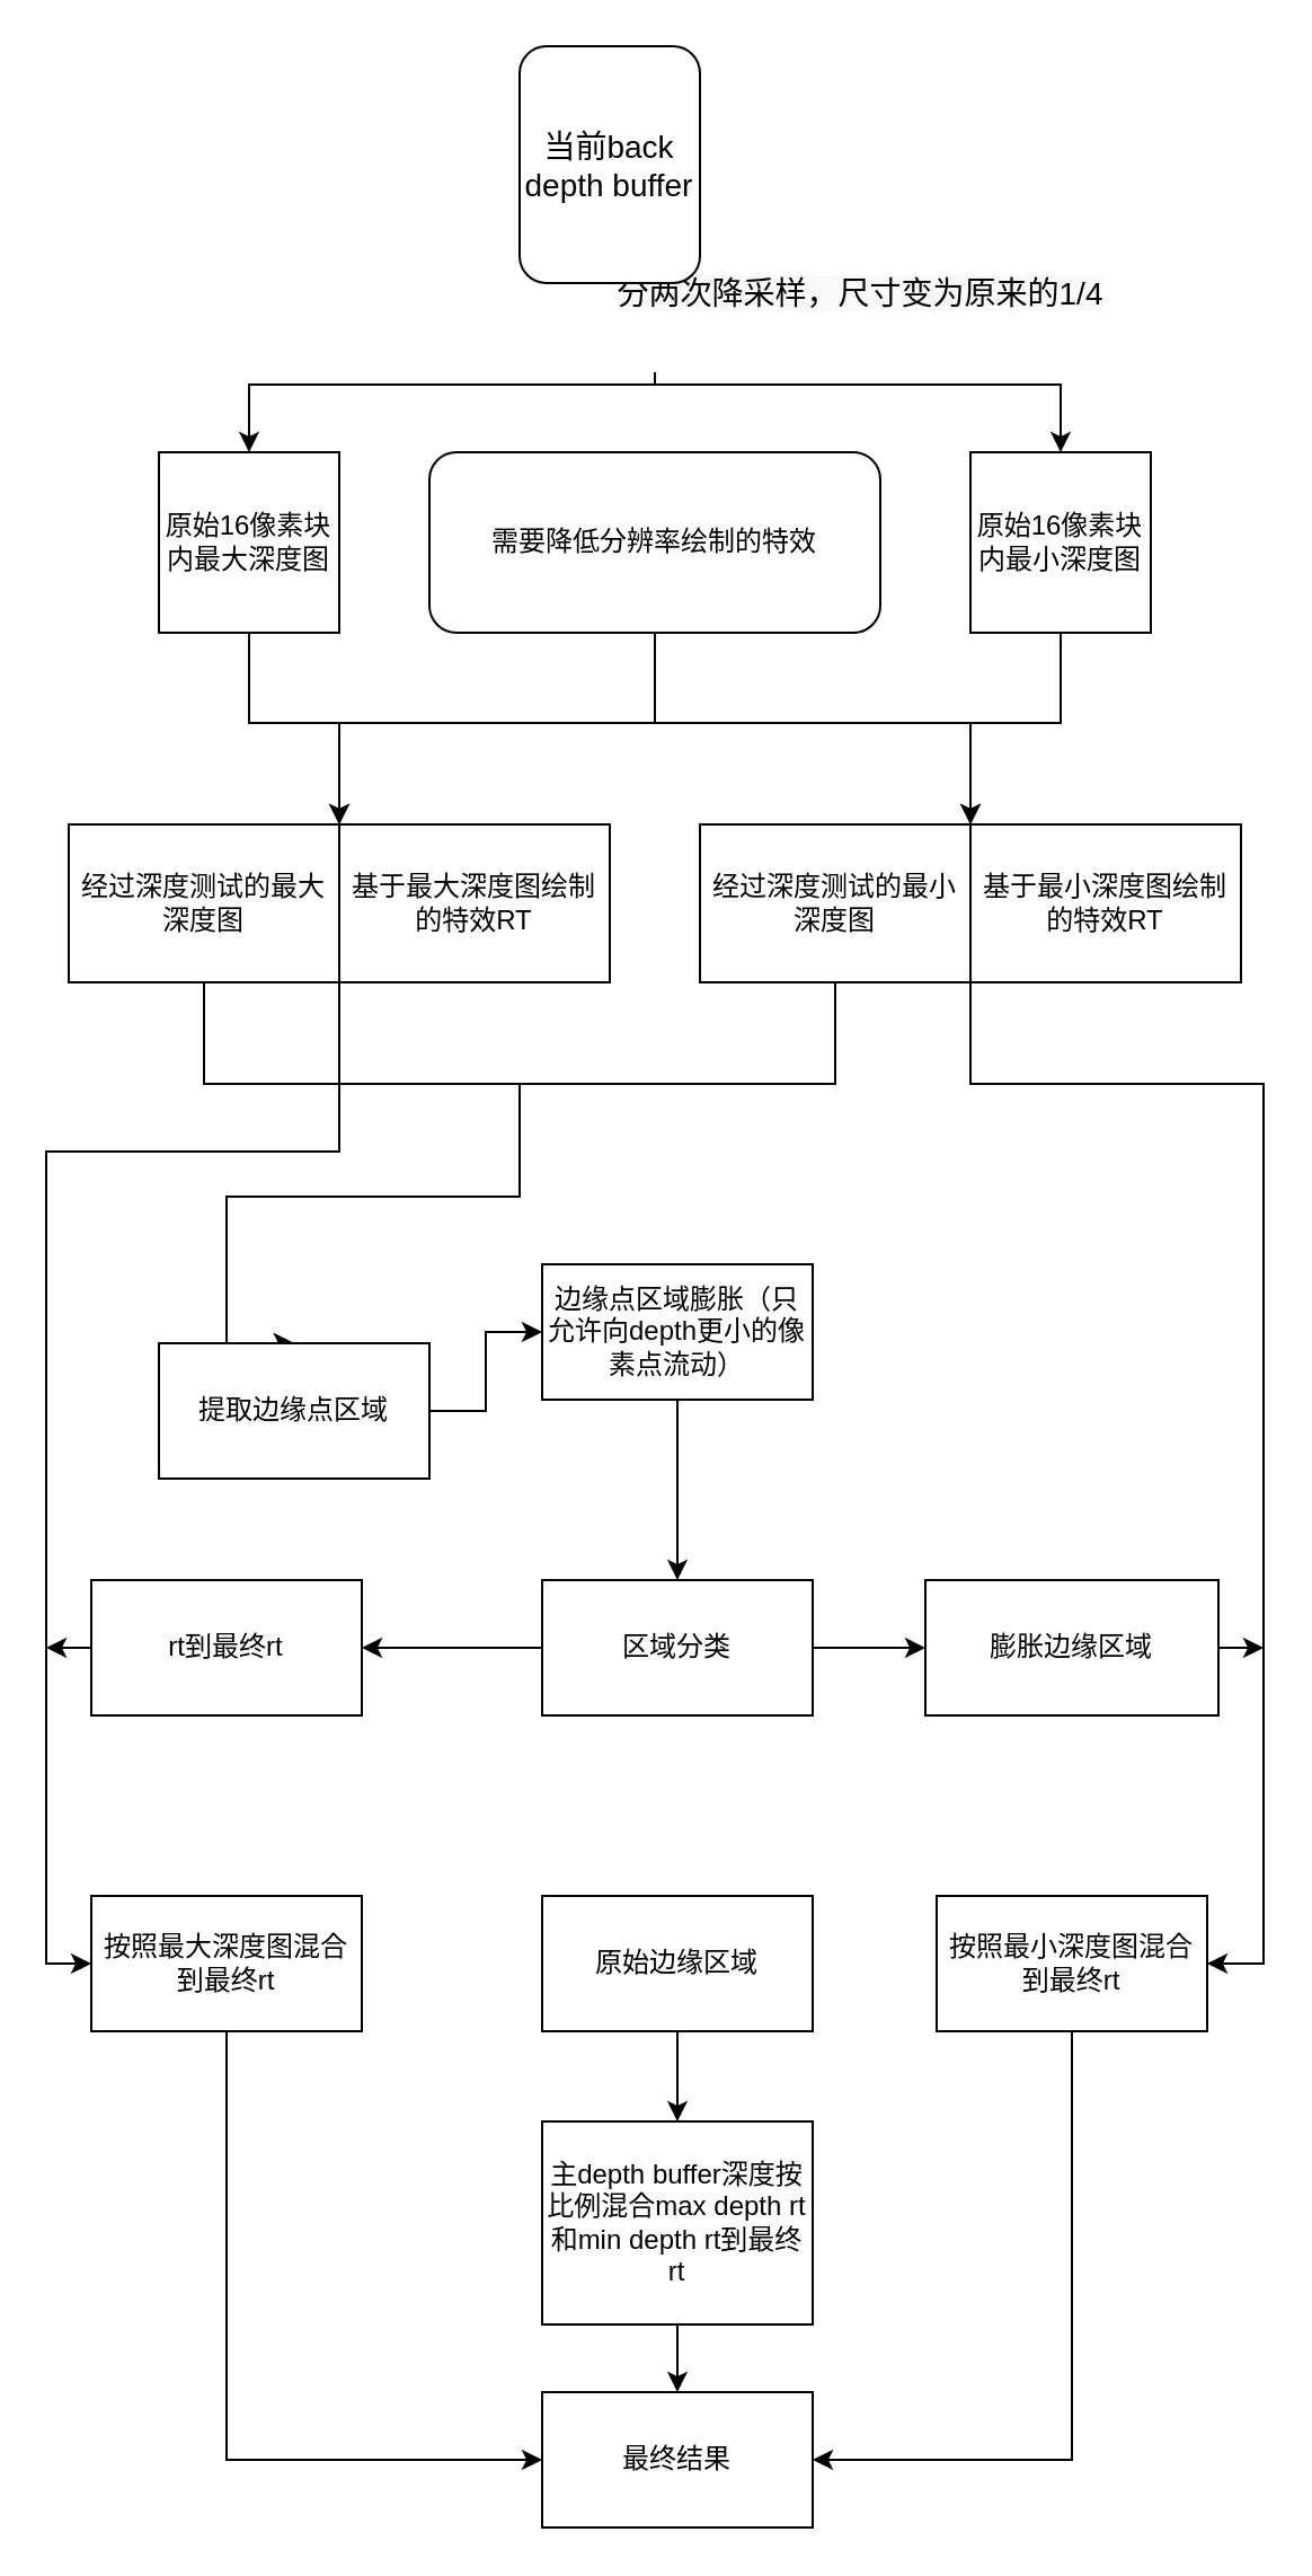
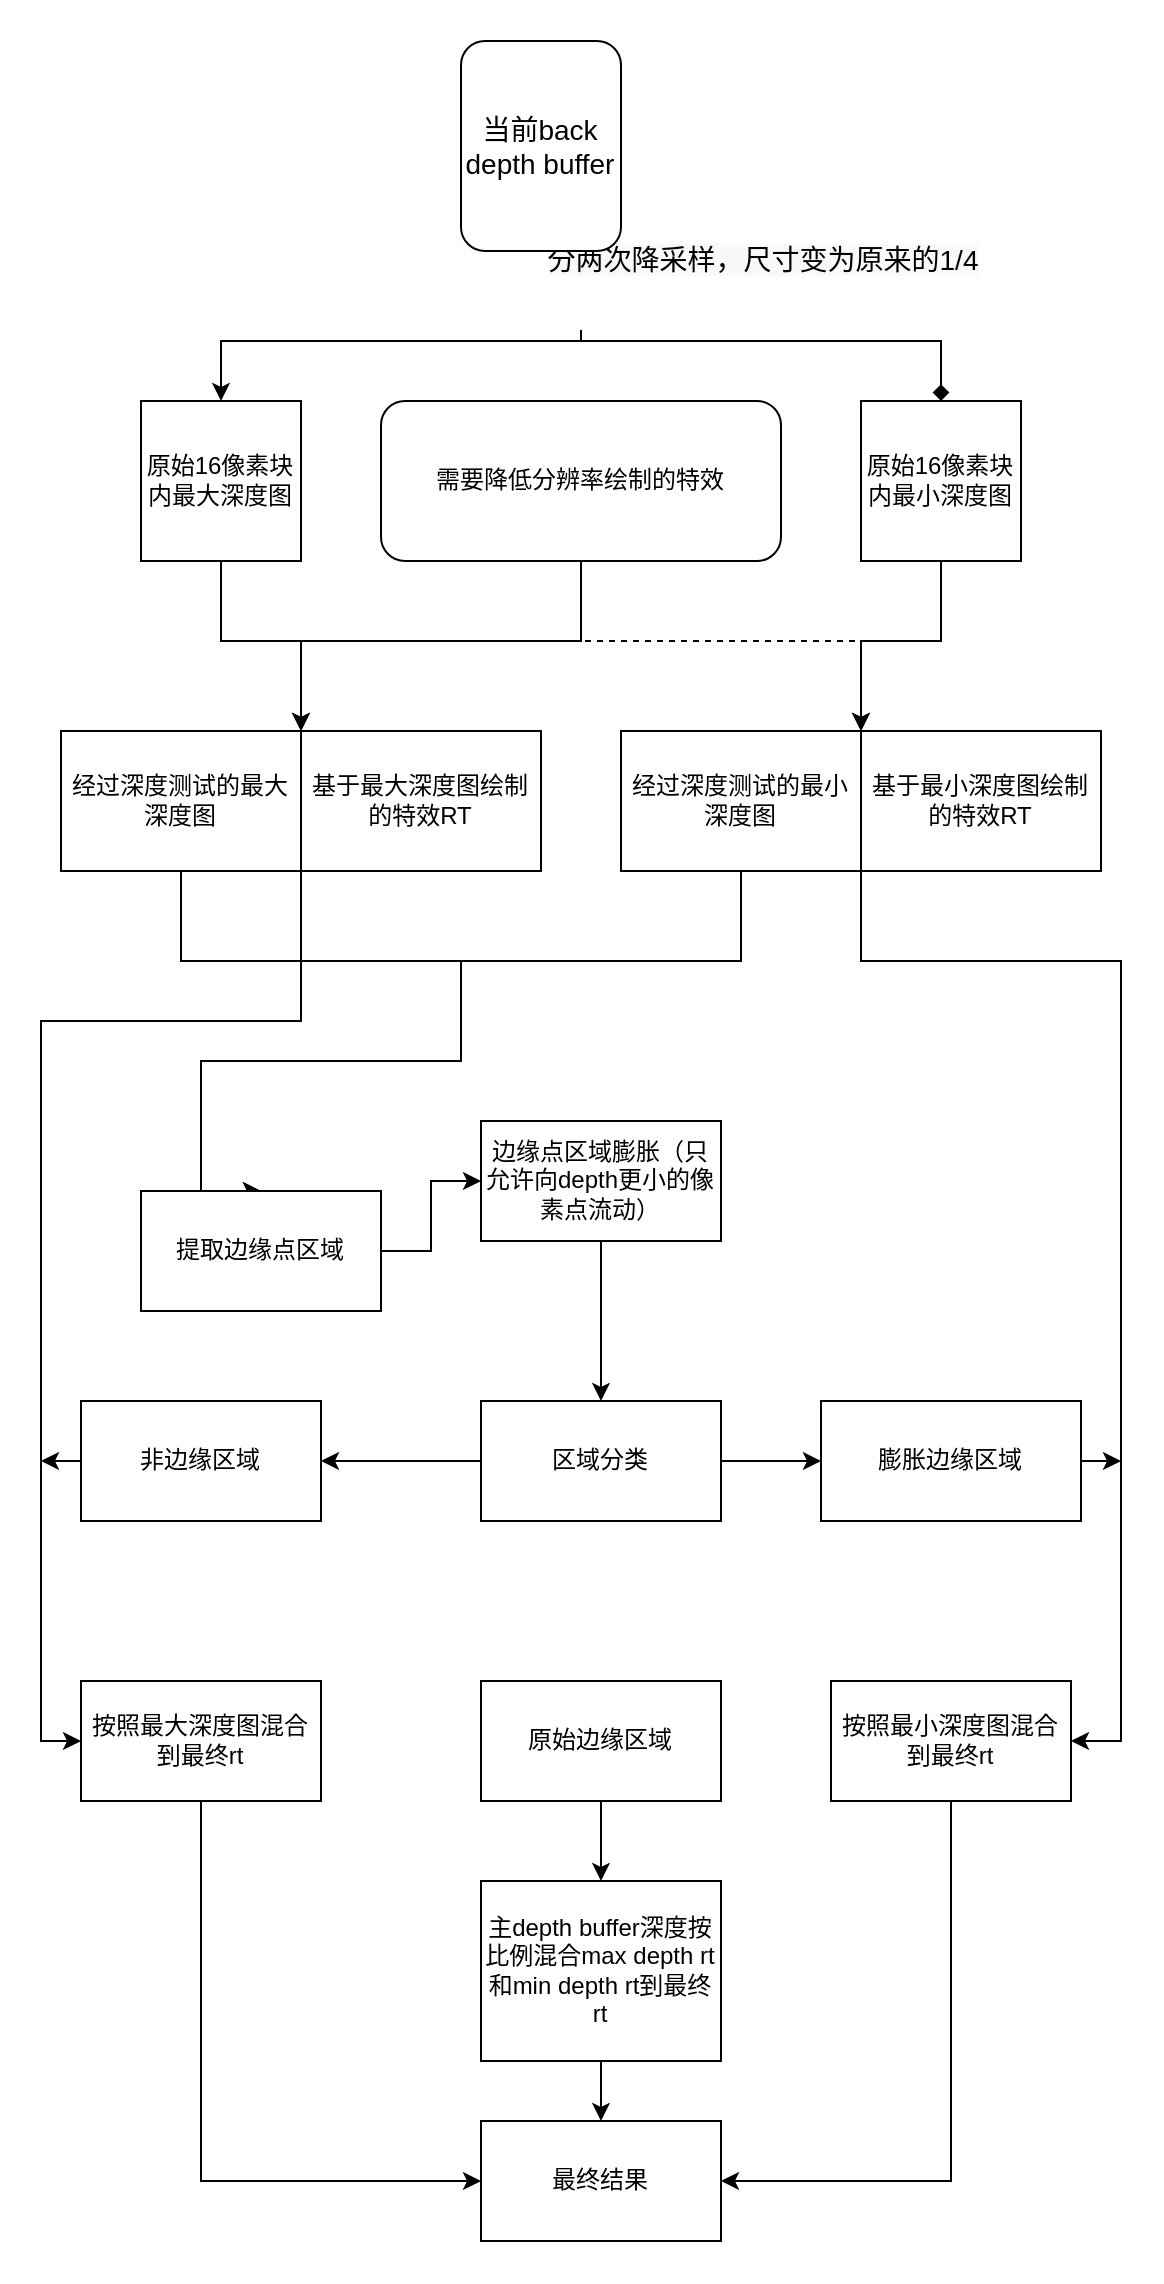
  <mxCell id="0" />
  <mxCell id="1" parent="0" />
  <mxCell id="2" style="edgeStyle=orthogonalEdgeStyle;rounded=0;orthogonalLoop=1;jettySize=auto;html=1;entryX=0.5;entryY=0;entryDx=0;entryDy=0;exitX=0.5;exitY=1;exitDx=0;exitDy=0;" edge="1" parent="1" source="4" target="6"><mxGeometry relative="1" as="geometry"><Array as="points"><mxPoint x="290" y="90" /><mxPoint x="290" y="170" /><mxPoint x="110" y="170" /><mxPoint x="110" y="210" /></Array></mxGeometry></mxCell>
- <mxCell id="3" value="&#10;&#10;&lt;span style=&quot;color: rgb(0, 0, 0); font-family: helvetica; font-style: normal; font-weight: 400; letter-spacing: normal; text-align: center; text-indent: 0px; text-transform: none; word-spacing: 0px; background-color: rgb(248, 249, 250); font-size: 10.5pt;&quot;&gt;分两次降采样，尺寸变为原来的&lt;/span&gt;&lt;span lang=&quot;EN-US&quot; style=&quot;color: rgb(0, 0, 0); font-style: normal; font-weight: 400; letter-spacing: normal; text-align: center; text-indent: 0px; text-transform: none; word-spacing: 0px; background-color: rgb(248, 249, 250); font-size: 10.5pt; font-family: calibri, sans-serif;&quot;&gt;1/4&lt;/span&gt;&#10;&#10;" style="edgeStyle=orthogonalEdgeStyle;rounded=0;orthogonalLoop=1;jettySize=auto;html=1;exitX=0.5;exitY=1;exitDx=0;exitDy=0;entryX=0.5;entryY=0;entryDx=0;entryDy=0;" edge="1" parent="1" source="4" target="8"><mxGeometry x="0.312" y="40" relative="1" as="geometry"><Array as="points"><mxPoint x="290" y="90" /><mxPoint x="290" y="170" /><mxPoint x="470" y="170" /></Array><mxPoint as="offset" /></mxGeometry></mxCell>
+ <mxCell id="3" value="&#10;&#10;&lt;span style=&quot;color: rgb(0, 0, 0); font-family: helvetica; font-style: normal; font-weight: 400; letter-spacing: normal; text-align: center; text-indent: 0px; text-transform: none; word-spacing: 0px; background-color: rgb(248, 249, 250); font-size: 10.5pt;&quot;&gt;分两次降采样，尺寸变为原来的&lt;/span&gt;&lt;span lang=&quot;EN-US&quot; style=&quot;color: rgb(0, 0, 0); font-style: normal; font-weight: 400; letter-spacing: normal; text-align: center; text-indent: 0px; text-transform: none; word-spacing: 0px; background-color: rgb(248, 249, 250); font-size: 10.5pt; font-family: calibri, sans-serif;&quot;&gt;1/4&lt;/span&gt;&#10;&#10;" style="edgeStyle=orthogonalEdgeStyle;rounded=0;orthogonalLoop=1;jettySize=auto;html=1;exitX=0.5;exitY=1;exitDx=0;exitDy=0;entryX=0.5;entryY=0;entryDx=0;entryDy=0;endArrow=diamond;" edge="1" parent="1" source="4" target="8"><mxGeometry x="0.312" y="40" relative="1" as="geometry"><Array as="points"><mxPoint x="290" y="90" /><mxPoint x="290" y="170" /><mxPoint x="470" y="170" /></Array><mxPoint as="offset" /></mxGeometry></mxCell>
  <mxCell id="4" value="&lt;span style=&quot;font-size: 10.5pt&quot;&gt;当前&lt;/span&gt;&lt;span lang=&quot;EN-US&quot; style=&quot;font-size: 10.5pt ; font-family: &amp;#34;calibri&amp;#34; , sans-serif&quot;&gt;back depth buffer&lt;/span&gt;" style="rounded=1;whiteSpace=wrap;html=1;fontSize=12;glass=0;strokeWidth=1;shadow=0;" parent="1" vertex="1"><mxGeometry x="230" y="20" width="80" height="105" as="geometry" /></mxCell>
  <mxCell id="5" style="edgeStyle=orthogonalEdgeStyle;rounded=0;orthogonalLoop=1;jettySize=auto;html=1;exitX=0.5;exitY=1;exitDx=0;exitDy=0;entryX=1;entryY=0;entryDx=0;entryDy=0;" edge="1" parent="1" source="6" target="15"><mxGeometry relative="1" as="geometry"><mxPoint x="150" y="370" as="targetPoint" /><Array as="points"><mxPoint x="110" y="320" /><mxPoint x="150" y="320" /></Array></mxGeometry></mxCell>
  <mxCell id="6" value="原始16像素块内最大深度图" style="whiteSpace=wrap;html=1;aspect=fixed;" vertex="1" parent="1"><mxGeometry x="70" y="200" width="80" height="80" as="geometry" /></mxCell>
  <mxCell id="7" value="" style="edgeStyle=orthogonalEdgeStyle;rounded=0;orthogonalLoop=1;jettySize=auto;html=1;entryX=0;entryY=0;entryDx=0;entryDy=0;" edge="1" parent="1" source="8" target="16"><mxGeometry relative="1" as="geometry"><mxPoint x="470" y="360" as="targetPoint" /><Array as="points"><mxPoint x="470" y="320" /><mxPoint x="430" y="320" /></Array></mxGeometry></mxCell>
  <mxCell id="8" value="&lt;span&gt;原始16像素块内最小深度图&lt;/span&gt;" style="whiteSpace=wrap;html=1;aspect=fixed;" vertex="1" parent="1"><mxGeometry x="430" y="200" width="80" height="80" as="geometry" /></mxCell>
- <mxCell id="9" style="edgeStyle=orthogonalEdgeStyle;rounded=0;orthogonalLoop=1;jettySize=auto;html=1;exitX=0.5;exitY=1;exitDx=0;exitDy=0;entryX=1;entryY=0;entryDx=0;entryDy=0;" edge="1" parent="1" source="11" target="19"><mxGeometry relative="1" as="geometry"><mxPoint x="430" y="360" as="targetPoint" /><Array as="points"><mxPoint x="290" y="320" /><mxPoint x="430" y="320" /></Array></mxGeometry></mxCell>
+ <mxCell id="9" style="edgeStyle=orthogonalEdgeStyle;rounded=0;orthogonalLoop=1;jettySize=auto;html=1;exitX=0.5;exitY=1;exitDx=0;exitDy=0;entryX=1;entryY=0;entryDx=0;entryDy=0;dashed=1;" edge="1" parent="1" source="11" target="19"><mxGeometry relative="1" as="geometry"><mxPoint x="430" y="360" as="targetPoint" /><Array as="points"><mxPoint x="290" y="320" /><mxPoint x="430" y="320" /></Array></mxGeometry></mxCell>
  <mxCell id="10" style="edgeStyle=orthogonalEdgeStyle;rounded=0;orthogonalLoop=1;jettySize=auto;html=1;entryX=1;entryY=0;entryDx=0;entryDy=0;" edge="1" parent="1" source="11" target="15"><mxGeometry relative="1" as="geometry"><Array as="points"><mxPoint x="290" y="320" /><mxPoint x="150" y="320" /></Array></mxGeometry></mxCell>
  <mxCell id="11" value="需要降低分辨率绘制的特效" style="rounded=1;whiteSpace=wrap;html=1;" vertex="1" parent="1"><mxGeometry x="190" y="200" width="200" height="80" as="geometry" /></mxCell>
  <mxCell id="12" value="基于最大深度图绘制的特效RT" style="rounded=0;whiteSpace=wrap;html=1;" vertex="1" parent="1"><mxGeometry x="150" y="365" width="120" height="70" as="geometry" /></mxCell>
  <mxCell id="13" style="edgeStyle=orthogonalEdgeStyle;rounded=0;orthogonalLoop=1;jettySize=auto;html=1;exitX=0.5;exitY=1;exitDx=0;exitDy=0;entryX=0.5;entryY=0;entryDx=0;entryDy=0;" edge="1" parent="1" source="15" target="21"><mxGeometry relative="1" as="geometry"><mxPoint x="230" y="560" as="targetPoint" /><Array as="points"><mxPoint x="90" y="480" /><mxPoint x="230" y="480" /><mxPoint x="230" y="530" /><mxPoint x="100" y="530" /></Array></mxGeometry></mxCell>
  <mxCell id="14" style="edgeStyle=orthogonalEdgeStyle;rounded=0;orthogonalLoop=1;jettySize=auto;html=1;exitX=1;exitY=1;exitDx=0;exitDy=0;entryX=0;entryY=0.5;entryDx=0;entryDy=0;" edge="1" parent="1" source="15" target="34"><mxGeometry relative="1" as="geometry"><mxPoint x="80" y="830" as="targetPoint" /><Array as="points"><mxPoint x="150" y="510" /><mxPoint x="20" y="510" /><mxPoint x="20" y="870" /></Array></mxGeometry></mxCell>
  <mxCell id="15" value="经过深度测试的最大深度图" style="rounded=0;whiteSpace=wrap;html=1;" vertex="1" parent="1"><mxGeometry x="30" y="365" width="120" height="70" as="geometry" /></mxCell>
  <mxCell id="16" value="基于最小深度图绘制的特效RT" style="rounded=0;whiteSpace=wrap;html=1;" vertex="1" parent="1"><mxGeometry x="430" y="365" width="120" height="70" as="geometry" /></mxCell>
  <mxCell id="17" style="edgeStyle=orthogonalEdgeStyle;rounded=0;orthogonalLoop=1;jettySize=auto;html=1;exitX=0.5;exitY=1;exitDx=0;exitDy=0;entryX=0.5;entryY=0;entryDx=0;entryDy=0;" edge="1" parent="1" source="19" target="21"><mxGeometry relative="1" as="geometry"><mxPoint x="230" y="560" as="targetPoint" /><Array as="points"><mxPoint x="370" y="480" /><mxPoint x="230" y="480" /><mxPoint x="230" y="530" /><mxPoint x="100" y="530" /></Array></mxGeometry></mxCell>
  <mxCell id="18" style="edgeStyle=orthogonalEdgeStyle;rounded=0;orthogonalLoop=1;jettySize=auto;html=1;exitX=1;exitY=1;exitDx=0;exitDy=0;entryX=1;entryY=0.5;entryDx=0;entryDy=0;" edge="1" parent="1" source="19" target="36"><mxGeometry relative="1" as="geometry"><mxPoint x="720" y="840" as="targetPoint" /><Array as="points"><mxPoint x="430" y="480" /><mxPoint x="560" y="480" /><mxPoint x="560" y="870" /></Array></mxGeometry></mxCell>
  <mxCell id="19" value="经过深度测试的最小深度图" style="rounded=0;whiteSpace=wrap;html=1;" vertex="1" parent="1"><mxGeometry x="310" y="365" width="120" height="70" as="geometry" /></mxCell>
  <mxCell id="20" value="" style="edgeStyle=orthogonalEdgeStyle;rounded=0;orthogonalLoop=1;jettySize=auto;html=1;" edge="1" parent="1" source="21" target="23"><mxGeometry relative="1" as="geometry" /></mxCell>
  <mxCell id="21" value="提取边缘点区域" style="rounded=0;whiteSpace=wrap;html=1;" vertex="1" parent="1"><mxGeometry x="70" y="595" width="120" height="60" as="geometry" /></mxCell>
  <mxCell id="22" value="" style="edgeStyle=orthogonalEdgeStyle;rounded=0;orthogonalLoop=1;jettySize=auto;html=1;" edge="1" parent="1" source="23" target="26"><mxGeometry relative="1" as="geometry" /></mxCell>
  <mxCell id="23" value="边缘点区域膨胀（只允许向depth更小的像素点流动）" style="rounded=0;whiteSpace=wrap;html=1;" vertex="1" parent="1"><mxGeometry x="240" y="560" width="120" height="60" as="geometry" /></mxCell>
  <mxCell id="24" value="" style="edgeStyle=orthogonalEdgeStyle;rounded=0;orthogonalLoop=1;jettySize=auto;html=1;" edge="1" parent="1" source="26" target="28"><mxGeometry relative="1" as="geometry" /></mxCell>
  <mxCell id="25" value="" style="edgeStyle=orthogonalEdgeStyle;rounded=0;orthogonalLoop=1;jettySize=auto;html=1;" edge="1" parent="1" source="26" target="32"><mxGeometry relative="1" as="geometry" /></mxCell>
  <mxCell id="26" value="区域分类" style="whiteSpace=wrap;html=1;rounded=0;" vertex="1" parent="1"><mxGeometry x="240" y="700" width="120" height="60" as="geometry" /></mxCell>
  <mxCell id="27" style="edgeStyle=orthogonalEdgeStyle;rounded=0;orthogonalLoop=1;jettySize=auto;html=1;exitX=0;exitY=0.5;exitDx=0;exitDy=0;" edge="1" parent="1" source="28"><mxGeometry relative="1" as="geometry"><mxPoint x="20" y="729.862" as="targetPoint" /></mxGeometry></mxCell>
- <mxCell id="28" value="rt到最终rt" style="whiteSpace=wrap;html=1;rounded=0;" vertex="1" parent="1"><mxGeometry x="40" y="700" width="120" height="60" as="geometry" /></mxCell>
+ <mxCell id="28" value="非边缘区域" style="whiteSpace=wrap;html=1;rounded=0;" vertex="1" parent="1"><mxGeometry x="40" y="700" width="120" height="60" as="geometry" /></mxCell>
  <mxCell id="29" value="" style="edgeStyle=orthogonalEdgeStyle;rounded=0;orthogonalLoop=1;jettySize=auto;html=1;" edge="1" parent="1" source="30" target="38"><mxGeometry relative="1" as="geometry" /></mxCell>
  <mxCell id="30" value="原始边缘区域" style="whiteSpace=wrap;html=1;rounded=0;" vertex="1" parent="1"><mxGeometry x="240" y="840" width="120" height="60" as="geometry" /></mxCell>
  <mxCell id="31" style="edgeStyle=orthogonalEdgeStyle;rounded=0;orthogonalLoop=1;jettySize=auto;html=1;exitX=1;exitY=0.5;exitDx=0;exitDy=0;" edge="1" parent="1" source="32"><mxGeometry relative="1" as="geometry"><mxPoint x="560" y="730" as="targetPoint" /></mxGeometry></mxCell>
  <mxCell id="32" value="膨胀边缘区域" style="whiteSpace=wrap;html=1;rounded=0;" vertex="1" parent="1"><mxGeometry x="410" y="700" width="130" height="60" as="geometry" /></mxCell>
  <mxCell id="33" style="edgeStyle=orthogonalEdgeStyle;rounded=0;orthogonalLoop=1;jettySize=auto;html=1;exitX=0.5;exitY=1;exitDx=0;exitDy=0;entryX=0;entryY=0.5;entryDx=0;entryDy=0;" edge="1" parent="1" source="34" target="39"><mxGeometry relative="1" as="geometry"><mxPoint x="230" y="1090" as="targetPoint" /><Array as="points"><mxPoint x="100" y="1090" /></Array></mxGeometry></mxCell>
  <mxCell id="34" value="按照最大深度图混合到最终rt" style="rounded=0;whiteSpace=wrap;html=1;" vertex="1" parent="1"><mxGeometry x="40" y="840" width="120" height="60" as="geometry" /></mxCell>
  <mxCell id="35" style="edgeStyle=orthogonalEdgeStyle;rounded=0;orthogonalLoop=1;jettySize=auto;html=1;exitX=0.5;exitY=1;exitDx=0;exitDy=0;entryX=1;entryY=0.5;entryDx=0;entryDy=0;" edge="1" parent="1" source="36" target="39"><mxGeometry relative="1" as="geometry" /></mxCell>
  <mxCell id="36" value="按照最小深度图混合到最终rt" style="rounded=0;whiteSpace=wrap;html=1;" vertex="1" parent="1"><mxGeometry x="415" y="840" width="120" height="60" as="geometry" /></mxCell>
  <mxCell id="37" value="" style="edgeStyle=orthogonalEdgeStyle;rounded=0;orthogonalLoop=1;jettySize=auto;html=1;" edge="1" parent="1" source="38" target="39"><mxGeometry relative="1" as="geometry" /></mxCell>
  <mxCell id="38" value="主depth buffer深度按比例混合max depth rt 和min depth rt到最终rt" style="whiteSpace=wrap;html=1;rounded=0;" vertex="1" parent="1"><mxGeometry x="240" y="940" width="120" height="90" as="geometry" /></mxCell>
  <mxCell id="39" value="最终结果" style="rounded=0;whiteSpace=wrap;html=1;" vertex="1" parent="1"><mxGeometry x="240" y="1060" width="120" height="60" as="geometry" /></mxCell>
